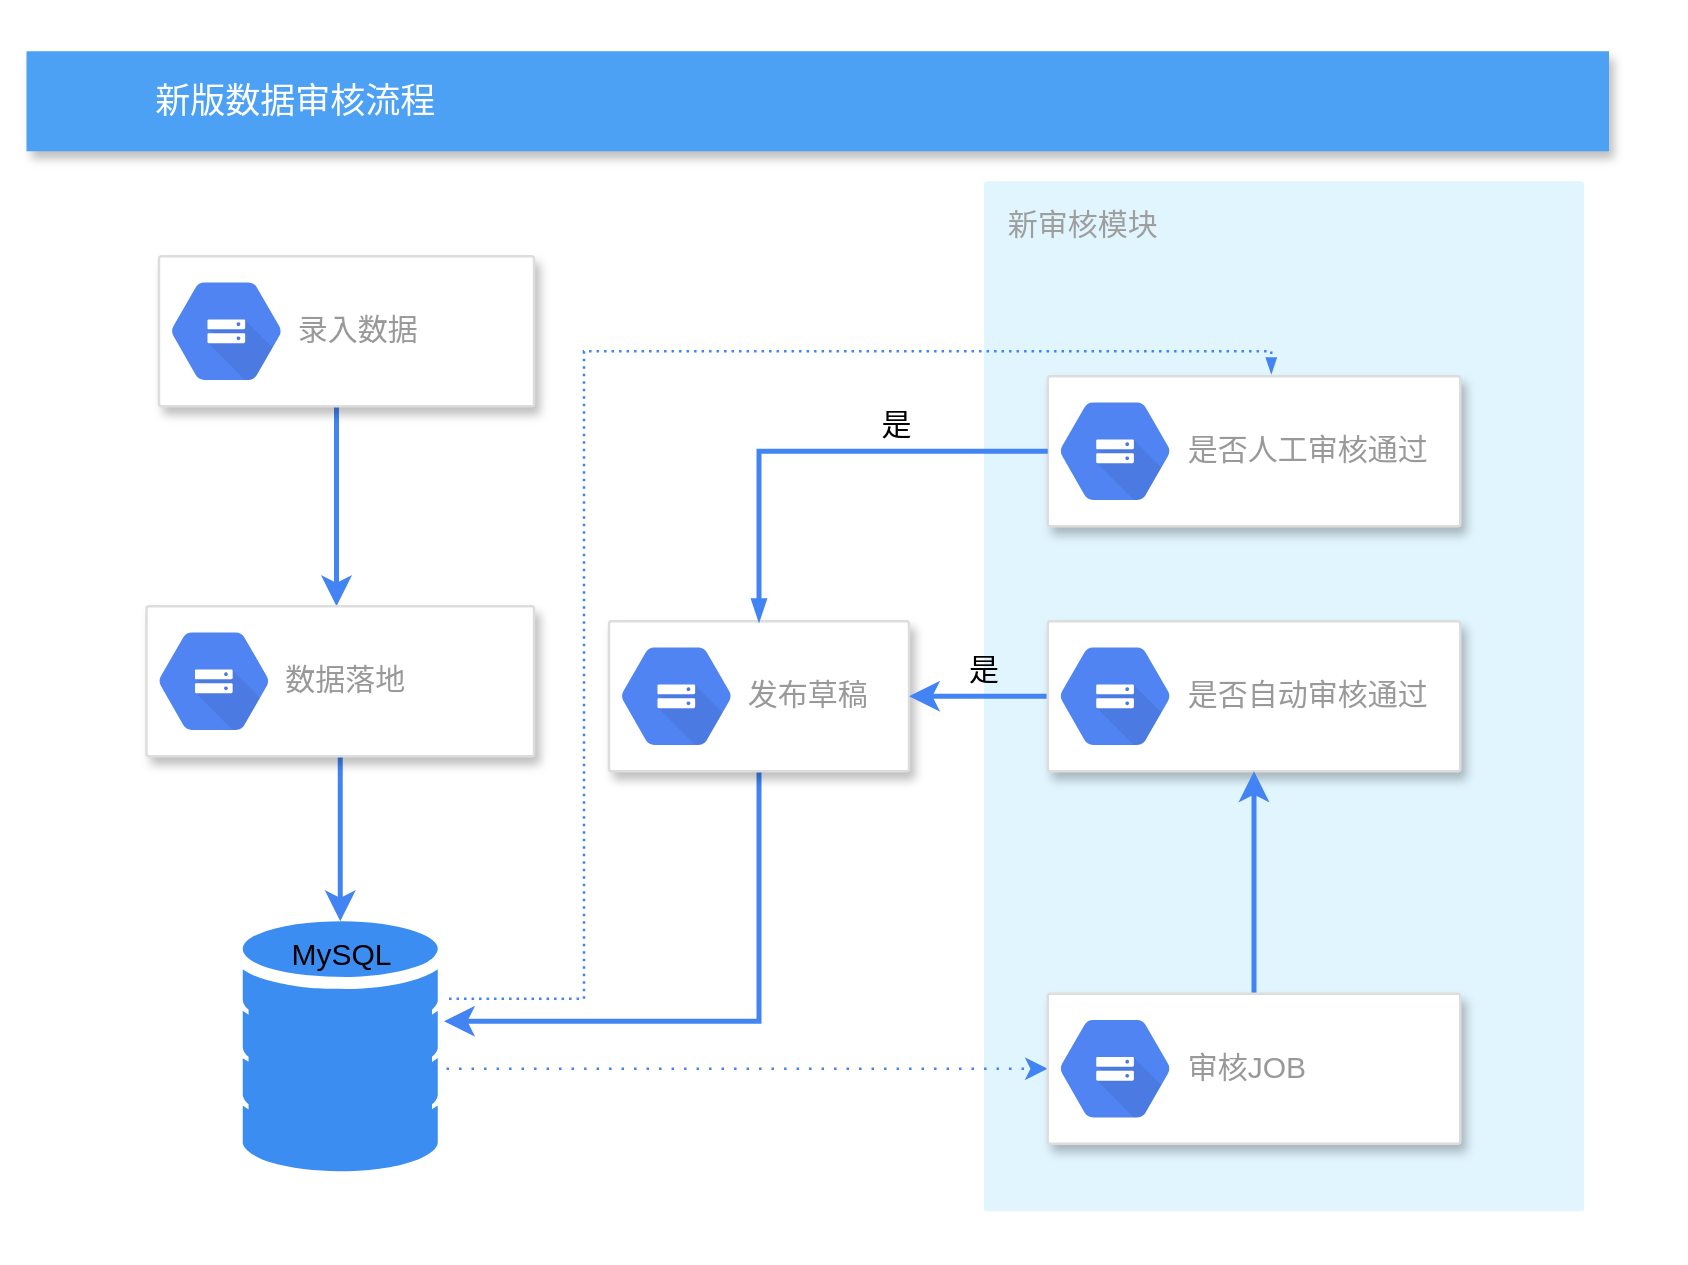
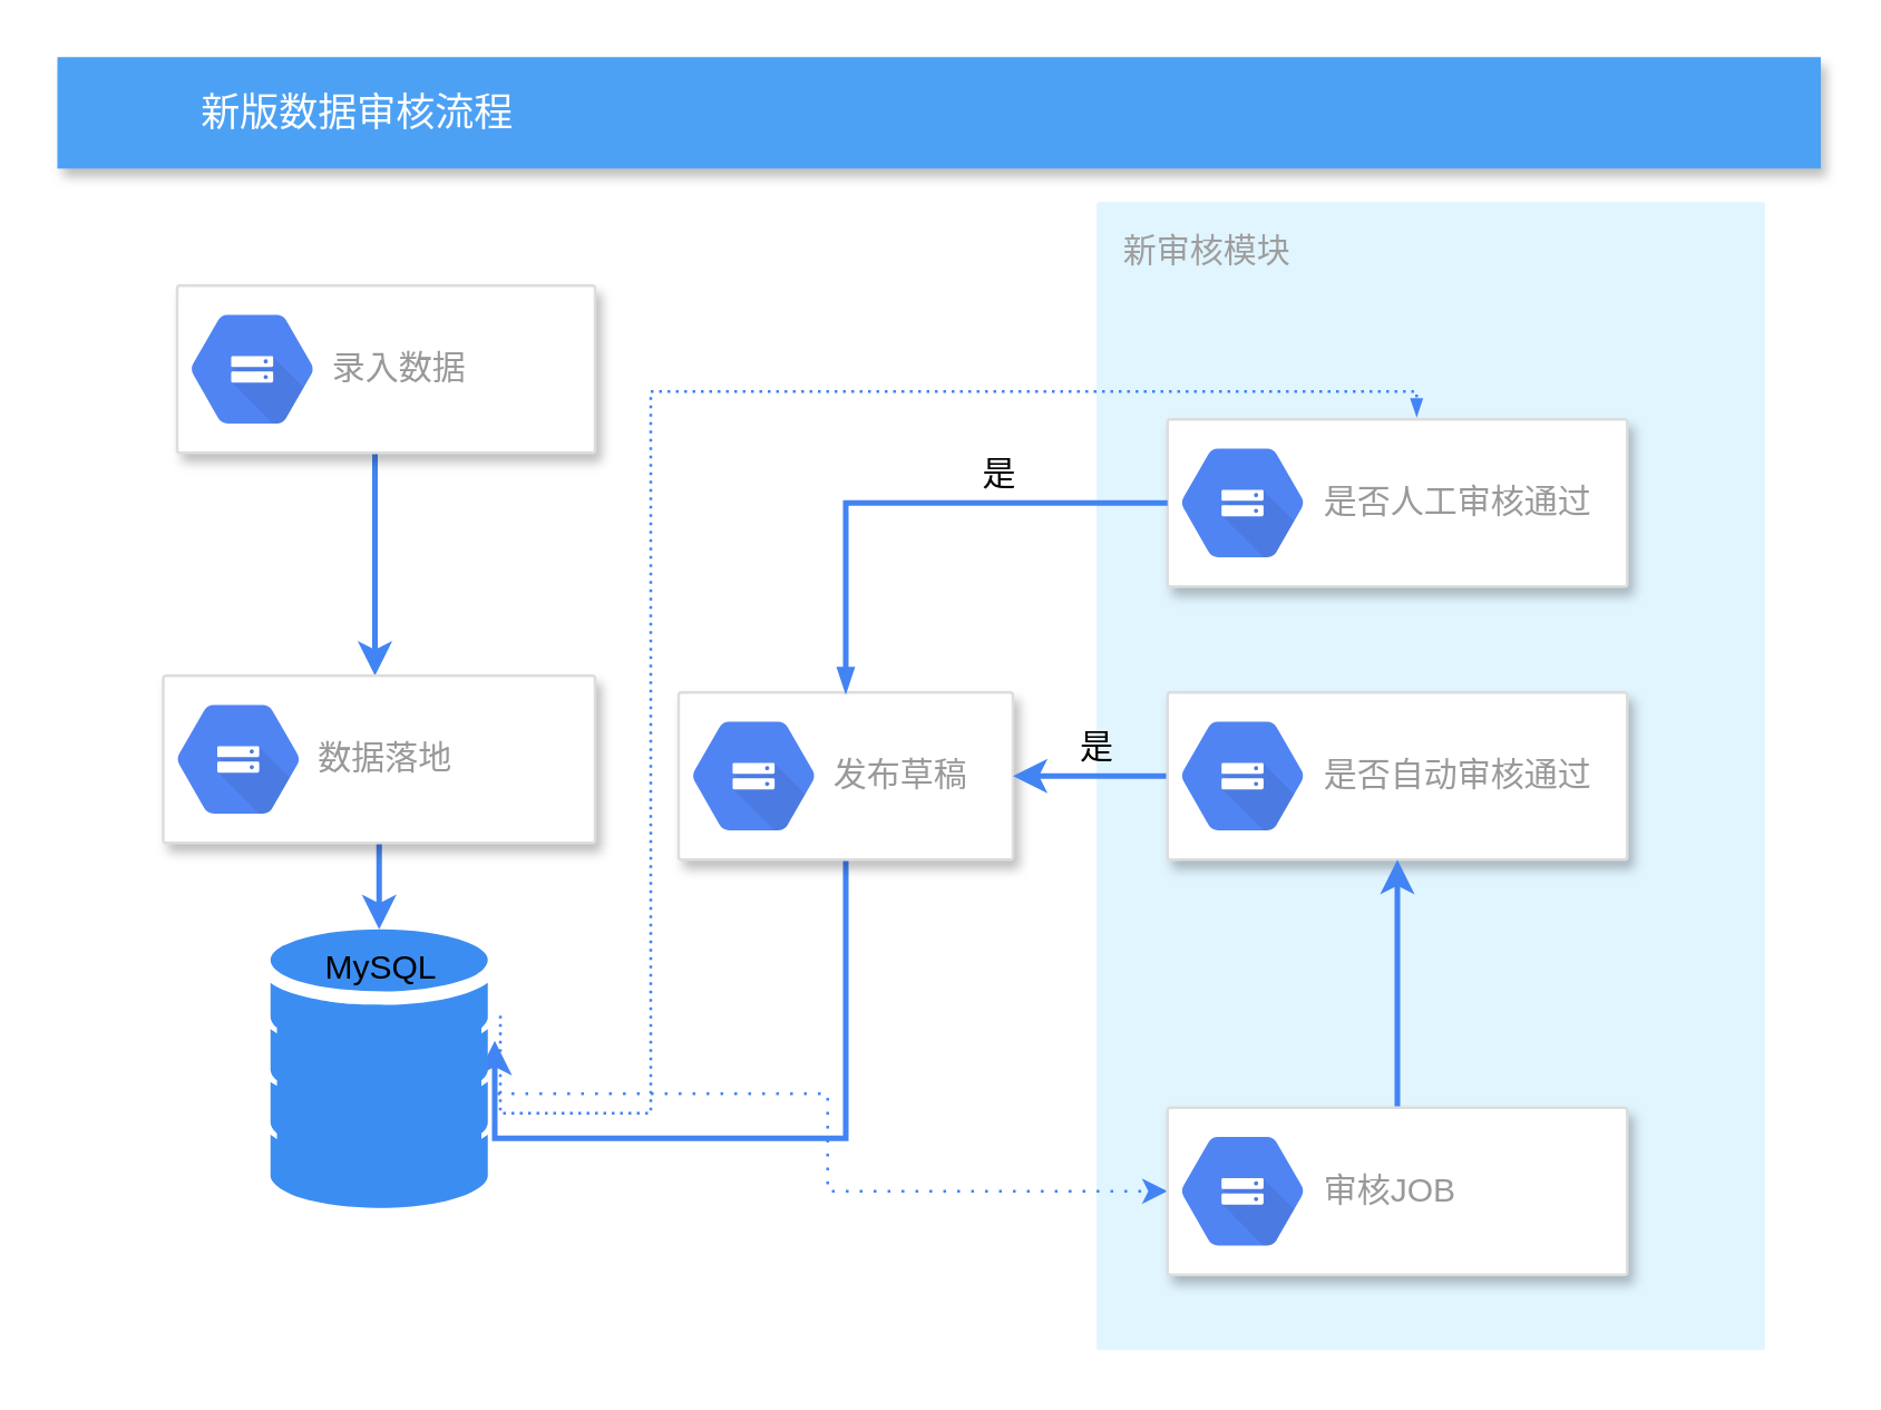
  <mxCell id="0" />
  <mxCell id="1" parent="0" />
- <mxCell id="2" value="新版数据审核流程" style="fillColor=#4DA1F5;strokeColor=none;shadow=1;gradientColor=none;fontSize=14;align=left;spacingLeft=50;fontColor=#ffffff;html=1;" parent="1" vertex="1"><mxGeometry x="10" y="20" width="633" height="40" as="geometry" /></mxCell>
+ <mxCell id="2" value="新版数据审核流程" style="fillColor=#4DA1F5;strokeColor=none;shadow=1;gradientColor=none;fontSize=14;align=left;spacingLeft=50;fontColor=#ffffff;html=1;" parent="1" vertex="1"><mxGeometry x="20" y="20" width="633" height="40" as="geometry" /></mxCell>
  <mxCell id="3" value="" style="edgeStyle=orthogonalEdgeStyle;rounded=0;orthogonalLoop=1;jettySize=auto;html=1;strokeColor=#4284F3;strokeWidth=2;" parent="1" source="5" target="10" edge="1"><mxGeometry relative="1" as="geometry"><Array as="points"><mxPoint x="134" y="132" /></Array></mxGeometry></mxCell>
  <mxCell id="4" value="" style="strokeColor=#dddddd;fillColor=#ffffff;shadow=1;strokeWidth=1;rounded=1;absoluteArcSize=1;arcSize=2;fontSize=17;fontColor=#000000;align=right;html=1;" parent="1" vertex="1"><mxGeometry x="63" y="102" width="150" height="60" as="geometry" /></mxCell>
  <mxCell id="5" value="录入数据" style="dashed=0;html=1;fillColor=#5184F3;strokeColor=none;shape=mxgraph.gcp2.cloud_storage;part=1;labelPosition=right;verticalLabelPosition=middle;align=left;verticalAlign=middle;spacingLeft=5;fontColor=#999999;fontSize=12;" parent="4" vertex="1"><mxGeometry y="0.5" width="44" height="39" relative="1" as="geometry"><mxPoint x="5" y="-19.5" as="offset" /></mxGeometry></mxCell>
  <mxCell id="6" style="edgeStyle=orthogonalEdgeStyle;rounded=0;orthogonalLoop=1;jettySize=auto;html=1;entryX=1.032;entryY=0.4;entryDx=0;entryDy=0;entryPerimeter=0;strokeColor=#4284F3;strokeWidth=2;fontColor=#FAFAFA;" parent="1" source="7" target="18" edge="1"><mxGeometry relative="1" as="geometry"><Array as="points"><mxPoint x="303" y="408" /></Array></mxGeometry></mxCell>
  <mxCell id="7" value="" style="strokeColor=#dddddd;fillColor=#ffffff;shadow=1;strokeWidth=1;rounded=1;absoluteArcSize=1;arcSize=2;fontSize=17;fontColor=#000000;align=right;html=1;" parent="1" vertex="1"><mxGeometry x="243" y="248" width="120" height="60" as="geometry" /></mxCell>
  <mxCell id="8" value="发布草稿" style="dashed=0;html=1;fillColor=#5184F3;strokeColor=none;shape=mxgraph.gcp2.cloud_storage;part=1;labelPosition=right;verticalLabelPosition=middle;align=left;verticalAlign=middle;spacingLeft=5;fontColor=#999999;fontSize=12;" parent="7" vertex="1"><mxGeometry y="0.5" width="44" height="39" relative="1" as="geometry"><mxPoint x="5" y="-19.5" as="offset" /></mxGeometry></mxCell>
  <mxCell id="9" style="edgeStyle=orthogonalEdgeStyle;rounded=0;orthogonalLoop=1;jettySize=auto;html=1;strokeColor=#4284F3;strokeWidth=2;fontColor=#FAFAFA;" parent="1" source="10" target="18" edge="1"><mxGeometry relative="1" as="geometry" /></mxCell>
  <mxCell id="10" value="" style="strokeColor=#dddddd;fillColor=#ffffff;shadow=1;strokeWidth=1;rounded=1;absoluteArcSize=1;arcSize=2;fontSize=17;fontColor=#000000;align=right;html=1;" parent="1" vertex="1"><mxGeometry x="58" y="242" width="155" height="60" as="geometry" /></mxCell>
  <mxCell id="11" value="数据落地" style="dashed=0;html=1;fillColor=#5184F3;strokeColor=none;shape=mxgraph.gcp2.cloud_storage;part=1;labelPosition=right;verticalLabelPosition=middle;align=left;verticalAlign=middle;spacingLeft=5;fontColor=#999999;fontSize=12;" parent="10" vertex="1"><mxGeometry y="0.5" width="44" height="39" relative="1" as="geometry"><mxPoint x="5" y="-19.5" as="offset" /></mxGeometry></mxCell>
  <mxCell id="12" value="新审核模块" style="points=[[0,0,0],[0.25,0,0],[0.5,0,0],[0.75,0,0],[1,0,0],[1,0.25,0],[1,0.5,0],[1,0.75,0],[1,1,0],[0.75,1,0],[0.5,1,0],[0.25,1,0],[0,1,0],[0,0.75,0],[0,0.5,0],[0,0.25,0]];rounded=1;absoluteArcSize=1;arcSize=2;html=1;strokeColor=none;gradientColor=none;shadow=0;dashed=0;fontSize=12;fontColor=#9E9E9E;align=left;verticalAlign=top;spacing=10;spacingTop=-4;fillColor=#E1F5FE;" parent="1" vertex="1"><mxGeometry x="393" y="72" width="240" height="412" as="geometry" /></mxCell>
  <mxCell id="13" value="" style="strokeColor=#dddddd;fillColor=#ffffff;shadow=1;strokeWidth=1;rounded=1;absoluteArcSize=1;arcSize=2;fontSize=17;fontColor=#000000;align=right;html=1;" parent="1" vertex="1"><mxGeometry x="418.5" y="150" width="165" height="60" as="geometry" /></mxCell>
  <mxCell id="14" value="是否人工审核通过" style="dashed=0;html=1;fillColor=#5184F3;strokeColor=none;shape=mxgraph.gcp2.cloud_storage;part=1;labelPosition=right;verticalLabelPosition=middle;align=left;verticalAlign=middle;spacingLeft=5;fontColor=#999999;fontSize=12;" parent="13" vertex="1"><mxGeometry y="0.5" width="44" height="39" relative="1" as="geometry"><mxPoint x="5" y="-19.5" as="offset" /></mxGeometry></mxCell>
  <mxCell id="15" style="edgeStyle=orthogonalEdgeStyle;rounded=0;orthogonalLoop=1;jettySize=auto;html=1;entryX=1;entryY=0.5;entryDx=0;entryDy=0;strokeColor=#4284F3;strokeWidth=2;fontColor=#FAFAFA;" parent="1" source="16" target="7" edge="1"><mxGeometry relative="1" as="geometry" /></mxCell>
  <mxCell id="16" value="" style="strokeColor=#dddddd;fillColor=#ffffff;shadow=1;strokeWidth=1;rounded=1;absoluteArcSize=1;arcSize=2;fontSize=17;fontColor=#000000;align=right;html=1;" parent="1" vertex="1"><mxGeometry x="418.5" y="248" width="165" height="60" as="geometry" /></mxCell>
  <mxCell id="17" value="是否自动审核通过" style="dashed=0;html=1;fillColor=#5184F3;strokeColor=none;shape=mxgraph.gcp2.cloud_storage;part=1;labelPosition=right;verticalLabelPosition=middle;align=left;verticalAlign=middle;spacingLeft=5;fontColor=#999999;fontSize=12;" parent="16" vertex="1"><mxGeometry y="0.5" width="44" height="39" relative="1" as="geometry"><mxPoint x="5" y="-19.5" as="offset" /></mxGeometry></mxCell>
- <mxCell id="18" value="MySQL" style="html=1;aspect=fixed;strokeColor=none;shadow=0;align=center;verticalAlign=top;fillColor=#3B8DF1;shape=mxgraph.gcp2.database_2" parent="1" vertex="1"><mxGeometry x="96.5" y="368" width="78" height="100" as="geometry" /></mxCell>
+ <mxCell id="18" value="MySQL" style="html=1;aspect=fixed;strokeColor=none;shadow=0;align=center;verticalAlign=top;fillColor=#3B8DF1;shape=mxgraph.gcp2.database_2" parent="1" vertex="1"><mxGeometry x="96.5" y="333" width="78" height="100" as="geometry" /></mxCell>
  <mxCell id="19" value="是" style="text;html=1;resizable=0;autosize=1;align=center;verticalAlign=middle;points=[];fillColor=none;strokeColor=none;rounded=0;shadow=0;" parent="1" vertex="1"><mxGeometry x="343" y="160" width="30" height="20" as="geometry" /></mxCell>
  <mxCell id="20" value="" style="edgeStyle=orthogonalEdgeStyle;rounded=0;orthogonalLoop=1;jettySize=auto;html=1;strokeColor=#4284F3;strokeWidth=2;entryX=0.5;entryY=1;entryDx=0;entryDy=0;" parent="1" source="22" target="16" edge="1"><mxGeometry relative="1" as="geometry"><mxPoint x="365.5" y="310" as="targetPoint" /></mxGeometry></mxCell>
  <mxCell id="21" style="edgeStyle=orthogonalEdgeStyle;rounded=0;orthogonalLoop=1;jettySize=auto;html=1;strokeColor=#4284F3;strokeWidth=1;fontColor=#FAFAFA;dashed=1;dashPattern=1 4;exitX=0.981;exitY=0.59;exitDx=0;exitDy=0;exitPerimeter=0;" parent="1" source="18" target="22" edge="1"><mxGeometry relative="1" as="geometry" /></mxCell>
  <mxCell id="22" value="" style="strokeColor=#dddddd;fillColor=#ffffff;shadow=1;strokeWidth=1;rounded=1;absoluteArcSize=1;arcSize=2;fontSize=17;fontColor=#000000;align=right;html=1;" parent="1" vertex="1"><mxGeometry x="418.5" y="397" width="165" height="60" as="geometry" /></mxCell>
  <mxCell id="23" value="审核JOB" style="dashed=0;html=1;fillColor=#5184F3;strokeColor=none;shape=mxgraph.gcp2.cloud_storage;part=1;labelPosition=right;verticalLabelPosition=middle;align=left;verticalAlign=middle;spacingLeft=5;fontColor=#999999;fontSize=12;" parent="22" vertex="1"><mxGeometry y="0.5" width="44" height="39" relative="1" as="geometry"><mxPoint x="5" y="-19.5" as="offset" /></mxGeometry></mxCell>
  <mxCell id="24" value="" style="edgeStyle=orthogonalEdgeStyle;fontSize=12;html=1;endArrow=blockThin;endFill=1;rounded=0;strokeWidth=2;endSize=4;startSize=4;dashed=0;strokeColor=#4284F3;entryX=0.5;entryY=0;entryDx=0;entryDy=0;exitX=0;exitY=0.5;exitDx=0;exitDy=0;" parent="1" source="13" target="7" edge="1"><mxGeometry width="100" relative="1" as="geometry"><mxPoint x="413" y="132" as="sourcePoint" /><mxPoint x="573" y="132" as="targetPoint" /></mxGeometry></mxCell>
  <mxCell id="25" value="&lt;font color=&quot;#000000&quot;&gt;是&lt;/font&gt;" style="text;html=1;resizable=0;autosize=1;align=center;verticalAlign=middle;points=[];fillColor=none;strokeColor=none;rounded=0;shadow=0;fontColor=#FAFAFA;" parent="1" vertex="1"><mxGeometry x="378" y="258" width="30" height="20" as="geometry" /></mxCell>
  <mxCell id="26" value="" style="edgeStyle=orthogonalEdgeStyle;fontSize=12;html=1;endArrow=blockThin;endFill=1;rounded=0;strokeWidth=1;endSize=4;startSize=4;dashed=1;strokeColor=#4284F3;entryX=0.542;entryY=-0.017;entryDx=0;entryDy=0;entryPerimeter=0;exitX=1.058;exitY=0.31;exitDx=0;exitDy=0;exitPerimeter=0;dashPattern=1 2;" parent="1" source="18" target="13" edge="1"><mxGeometry width="100" relative="1" as="geometry"><mxPoint x="13" y="120" as="sourcePoint" /><mxPoint x="-87" y="120" as="targetPoint" /><Array as="points"><mxPoint x="233" y="399" /><mxPoint x="233" y="140" /><mxPoint x="508" y="140" /></Array></mxGeometry></mxCell>
